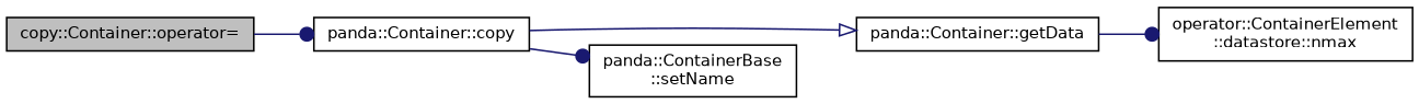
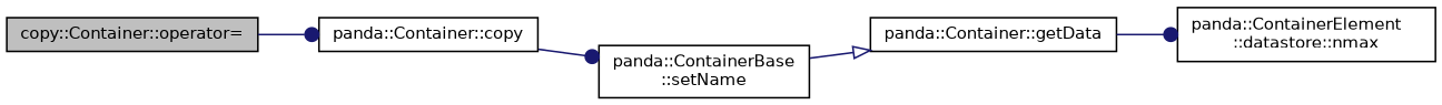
  digraph {
    rankdir=LR
    node [color=black fillcolor=white fontname=Helvetica fontsize=10 shape=record style=filled]
    edge [arrowhead=dot color=midnightblue fontname=Helvetica fontsize=10 labelfontname=Helvetica labelfontsize=10 style=solid]
    n1 [fillcolor=grey75 fontcolor=black height=0.2 label="copy::Container::operator=" width=0.4]
    n2 [height=0.2 label="panda::Container::copy" width=0.4]
    n3 [height=0.2 label="panda::Container::getData" width=0.4]
    n4 [height=0.2 label="panda::ContainerBase\l::setName" width=0.4]
-   n5 [height=0.2 label="operator::ContainerElement\l::datastore::nmax" width=0.4]
+   n5 [height=0.2 label="panda::ContainerElement\l::datastore::nmax" width=0.4]
    n1 -> n2
-   n2 -> n3 [arrowhead=onormal]
+   n4 -> n3 [arrowhead=onormal]
    n2 -> n4
    n3 -> n5
  }
